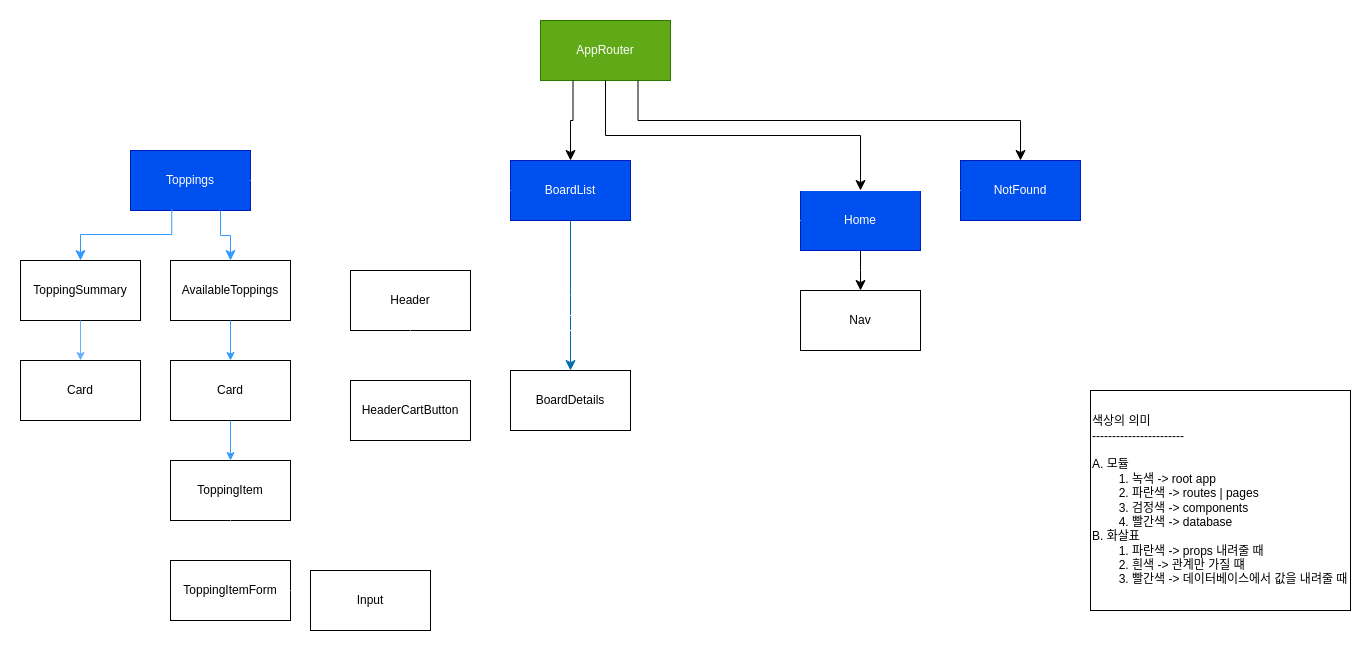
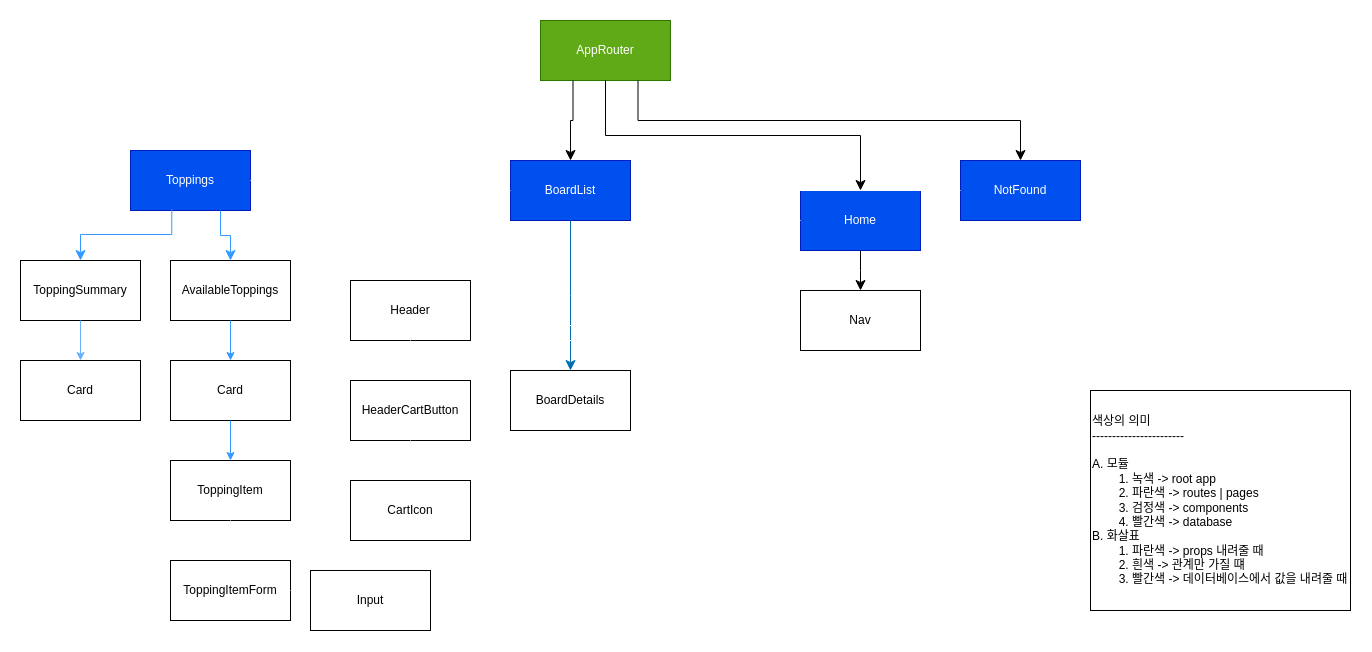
  <mxCell id="0" />
  <mxCell id="1" parent="0" />
  <mxCell id="2" value="AppRouter" style="rounded=0;whiteSpace=wrap;html=1;fillColor=#60a917;fontColor=#ffffff;strokeColor=#2D7600;" parent="1" vertex="1"><mxGeometry x="540" y="20" width="130" height="60" as="geometry" /></mxCell>
  <mxCell id="3" value="Home" style="rounded=0;whiteSpace=wrap;html=1;fillColor=#0050ef;fontColor=#ffffff;strokeColor=#001DBC;" parent="1" vertex="1"><mxGeometry x="800" y="190" width="120" height="60" as="geometry" /></mxCell>
  <mxCell id="4" value="NotFound" style="rounded=0;whiteSpace=wrap;html=1;fillColor=#0050ef;fontColor=#ffffff;strokeColor=#001DBC;" parent="1" vertex="1"><mxGeometry x="960" y="160" width="120" height="60" as="geometry" /></mxCell>
  <mxCell id="5" value="Nav" style="rounded=0;whiteSpace=wrap;html=1;" parent="1" vertex="1"><mxGeometry x="800" y="290" width="120" height="60" as="geometry" /></mxCell>
  <mxCell id="6" value="" style="edgeStyle=elbowEdgeStyle;elbow=vertical;endArrow=classic;html=1;curved=0;rounded=0;endSize=8;startSize=8;exitX=0.5;exitY=1;exitDx=0;exitDy=0;entryX=0.5;entryY=0;entryDx=0;entryDy=0;" parent="1" source="3" target="5" edge="1"><mxGeometry width="50" height="50" relative="1" as="geometry"><mxPoint x="610" y="200" as="sourcePoint" /><mxPoint x="660" y="150" as="targetPoint" /></mxGeometry></mxCell>
  <mxCell id="7" value="" style="edgeStyle=elbowEdgeStyle;elbow=vertical;endArrow=classic;html=1;curved=0;rounded=0;endSize=8;startSize=8;exitX=0.5;exitY=1;exitDx=0;exitDy=0;entryX=0.5;entryY=0;entryDx=0;entryDy=0;" parent="1" source="2" target="3" edge="1"><mxGeometry width="50" height="50" relative="1" as="geometry"><mxPoint x="610" y="200" as="sourcePoint" /><mxPoint x="660" y="150" as="targetPoint" /></mxGeometry></mxCell>
  <mxCell id="8" value="" style="edgeStyle=elbowEdgeStyle;elbow=vertical;endArrow=classic;html=1;curved=0;rounded=0;endSize=8;startSize=8;exitX=0.75;exitY=1;exitDx=0;exitDy=0;entryX=0.5;entryY=0;entryDx=0;entryDy=0;" parent="1" source="2" target="4" edge="1"><mxGeometry width="50" height="50" relative="1" as="geometry"><mxPoint x="610" y="200" as="sourcePoint" /><mxPoint x="660" y="150" as="targetPoint" /></mxGeometry></mxCell>
  <mxCell id="9" value="BoardDetails" style="rounded=0;whiteSpace=wrap;html=1;" parent="1" vertex="1"><mxGeometry x="510" y="370" width="120" height="60" as="geometry" /></mxCell>
  <mxCell id="10" value="BoardList" style="rounded=0;whiteSpace=wrap;html=1;fillColor=#0050ef;fontColor=#ffffff;strokeColor=#001DBC;" parent="1" vertex="1"><mxGeometry x="510" y="160" width="120" height="60" as="geometry" /></mxCell>
  <mxCell id="11" value="" style="edgeStyle=elbowEdgeStyle;elbow=vertical;endArrow=classic;html=1;curved=0;rounded=0;endSize=8;startSize=8;exitX=0.25;exitY=1;exitDx=0;exitDy=0;" parent="1" source="2" target="10" edge="1"><mxGeometry width="50" height="50" relative="1" as="geometry"><mxPoint x="610" y="200" as="sourcePoint" /><mxPoint x="660" y="150" as="targetPoint" /></mxGeometry></mxCell>
  <mxCell id="12" value="" style="edgeStyle=elbowEdgeStyle;elbow=vertical;endArrow=classic;html=1;curved=0;rounded=0;endSize=8;startSize=8;exitX=0.5;exitY=1;exitDx=0;exitDy=0;entryX=0.5;entryY=0;entryDx=0;entryDy=0;fillColor=#1ba1e2;strokeColor=#006EAF;" parent="1" source="10" target="9" edge="1"><mxGeometry width="50" height="50" relative="1" as="geometry"><mxPoint x="610" y="200" as="sourcePoint" /><mxPoint x="660" y="150" as="targetPoint" /></mxGeometry></mxCell>
  <mxCell id="13" value="색상의 의미&lt;br&gt;-----------------------&lt;br&gt;&lt;br&gt;A. 모듈&lt;br&gt;&lt;span style=&quot;white-space: pre;&quot;&gt;&#09;&lt;/span&gt;1. 녹색 -&amp;gt; root app&lt;br&gt;&lt;span style=&quot;white-space: pre;&quot;&gt;&#09;&lt;/span&gt;2. 파란색 -&amp;gt; routes | pages&lt;br&gt;&lt;span style=&quot;white-space: pre;&quot;&gt;&#09;&lt;/span&gt;3. 검정색 -&amp;gt; components&lt;br&gt;&lt;span style=&quot;white-space: pre;&quot;&gt;&#09;&lt;/span&gt;4. 빨간색 -&amp;gt; database&lt;br&gt;B. 화살표&lt;br&gt;&lt;span style=&quot;white-space: pre;&quot;&gt;&#09;&lt;/span&gt;1. 파란색 -&amp;gt; props 내려줄 때&lt;br&gt;&lt;span style=&quot;white-space: pre;&quot;&gt;&#09;&lt;/span&gt;2. 흰색 -&amp;gt; 관계만 가질 떄&lt;br&gt;&lt;span style=&quot;white-space: pre;&quot;&gt;&#09;&lt;/span&gt;3. 빨간색 -&amp;gt; 데이터베이스에서 값을 내려줄 때" style="rounded=0;whiteSpace=wrap;html=1;align=left;" vertex="1" parent="1"><mxGeometry x="1090" y="390" width="260" height="220" as="geometry" /></mxCell>
  <mxCell id="14" value="Toppings" style="rounded=0;whiteSpace=wrap;html=1;fillColor=#0050ef;fontColor=#ffffff;strokeColor=#001DBC;" vertex="1" parent="1"><mxGeometry x="130" y="150" width="120" height="60" as="geometry" /></mxCell>
  <mxCell id="15" value="ToppingSummary" style="rounded=0;whiteSpace=wrap;html=1;" vertex="1" parent="1"><mxGeometry x="20" y="260" width="120" height="60" as="geometry" /></mxCell>
  <mxCell id="16" value="Card" style="rounded=0;whiteSpace=wrap;html=1;" vertex="1" parent="1"><mxGeometry x="20" y="360" width="120" height="60" as="geometry" /></mxCell>
  <mxCell id="17" value="" style="endArrow=classic;html=1;exitX=0.5;exitY=1;exitDx=0;exitDy=0;entryX=0.5;entryY=0;entryDx=0;entryDy=0;fillColor=#0050ef;strokeColor=#66B2FF;" edge="1" parent="1" source="15" target="16"><mxGeometry width="50" height="50" relative="1" as="geometry"><mxPoint x="310" y="210" as="sourcePoint" /><mxPoint x="360" y="160" as="targetPoint" /></mxGeometry></mxCell>
  <mxCell id="18" value="AvailableToppings" style="rounded=0;whiteSpace=wrap;html=1;" vertex="1" parent="1"><mxGeometry x="170" y="260" width="120" height="60" as="geometry" /></mxCell>
  <mxCell id="19" value="ToppingItem" style="rounded=0;whiteSpace=wrap;html=1;" vertex="1" parent="1"><mxGeometry x="170" y="460" width="120" height="60" as="geometry" /></mxCell>
  <mxCell id="20" value="ToppingItemForm" style="rounded=0;whiteSpace=wrap;html=1;" vertex="1" parent="1"><mxGeometry x="170" y="560" width="120" height="60" as="geometry" /></mxCell>
  <mxCell id="21" value="" style="endArrow=classic;html=1;exitX=0.5;exitY=1;exitDx=0;exitDy=0;entryX=0.5;entryY=0;entryDx=0;entryDy=0;strokeColor=#FFFFFF;" edge="1" parent="1" source="19" target="20"><mxGeometry width="50" height="50" relative="1" as="geometry"><mxPoint x="310" y="430" as="sourcePoint" /><mxPoint x="360" y="380" as="targetPoint" /></mxGeometry></mxCell>
  <mxCell id="22" value="Card" style="rounded=0;whiteSpace=wrap;html=1;" vertex="1" parent="1"><mxGeometry x="170" y="360" width="120" height="60" as="geometry" /></mxCell>
  <mxCell id="23" value="" style="endArrow=classic;html=1;exitX=0.5;exitY=1;exitDx=0;exitDy=0;entryX=0.5;entryY=0;entryDx=0;entryDy=0;fillColor=#0050ef;strokeColor=#3399FF;" edge="1" parent="1" source="18" target="22"><mxGeometry width="50" height="50" relative="1" as="geometry"><mxPoint x="310" y="430" as="sourcePoint" /><mxPoint x="360" y="380" as="targetPoint" /></mxGeometry></mxCell>
  <mxCell id="24" value="" style="endArrow=classic;html=1;exitX=0.5;exitY=1;exitDx=0;exitDy=0;entryX=0.5;entryY=0;entryDx=0;entryDy=0;strokeColor=#3399FF;" edge="1" parent="1" source="22" target="19"><mxGeometry width="50" height="50" relative="1" as="geometry"><mxPoint x="310" y="430" as="sourcePoint" /><mxPoint x="360" y="380" as="targetPoint" /></mxGeometry></mxCell>
  <mxCell id="25" value="" style="edgeStyle=elbowEdgeStyle;elbow=vertical;endArrow=classic;html=1;curved=0;rounded=0;endSize=8;startSize=8;strokeColor=#3399FF;exitX=0.75;exitY=1;exitDx=0;exitDy=0;entryX=0.5;entryY=0;entryDx=0;entryDy=0;" edge="1" parent="1" source="14" target="18"><mxGeometry width="50" height="50" relative="1" as="geometry"><mxPoint x="240" y="430" as="sourcePoint" /><mxPoint x="290" y="380" as="targetPoint" /></mxGeometry></mxCell>
  <mxCell id="26" value="" style="edgeStyle=elbowEdgeStyle;elbow=vertical;endArrow=classic;html=1;curved=0;rounded=0;endSize=8;startSize=8;strokeColor=#3399FF;exitX=0.344;exitY=0.978;exitDx=0;exitDy=0;exitPerimeter=0;entryX=0.5;entryY=0;entryDx=0;entryDy=0;" edge="1" parent="1" source="14" target="15"><mxGeometry width="50" height="50" relative="1" as="geometry"><mxPoint x="240" y="430" as="sourcePoint" /><mxPoint x="290" y="380" as="targetPoint" /></mxGeometry></mxCell>
  <mxCell id="27" value="Input" style="rounded=0;whiteSpace=wrap;html=1;" vertex="1" parent="1"><mxGeometry x="310" y="570" width="120" height="60" as="geometry" /></mxCell>
  <mxCell id="28" value="" style="endArrow=classic;html=1;strokeColor=#FFFFFF;exitX=1;exitY=0.5;exitDx=0;exitDy=0;entryX=0;entryY=0.5;entryDx=0;entryDy=0;fillColor=#f5f5f5;" edge="1" parent="1" source="20" target="27"><mxGeometry width="50" height="50" relative="1" as="geometry"><mxPoint x="160" y="510" as="sourcePoint" /><mxPoint x="210" y="460" as="targetPoint" /></mxGeometry></mxCell>
- <mxCell id="29" value="Header" style="rounded=0;whiteSpace=wrap;html=1;" vertex="1" parent="1"><mxGeometry x="350" y="270" width="120" height="60" as="geometry" /></mxCell>
+ <mxCell id="29" value="Header" style="rounded=0;whiteSpace=wrap;html=1;" vertex="1" parent="1"><mxGeometry x="350" y="280" width="120" height="60" as="geometry" /></mxCell>
  <mxCell id="30" value="HeaderCartButton" style="rounded=0;whiteSpace=wrap;html=1;" vertex="1" parent="1"><mxGeometry x="350" y="380" width="120" height="60" as="geometry" /></mxCell>
  <mxCell id="31" value="" style="endArrow=classic;html=1;strokeColor=#FFFFFF;exitX=0.5;exitY=1;exitDx=0;exitDy=0;entryX=0.5;entryY=0;entryDx=0;entryDy=0;" edge="1" parent="1" source="29" target="30"><mxGeometry width="50" height="50" relative="1" as="geometry"><mxPoint x="310" y="330" as="sourcePoint" /><mxPoint x="360" y="280" as="targetPoint" /></mxGeometry></mxCell>
  <mxCell id="32" value="" style="edgeStyle=elbowEdgeStyle;elbow=vertical;endArrow=classic;html=1;curved=0;rounded=0;endSize=8;startSize=8;strokeColor=#FFFFFF;entryX=0.5;entryY=0;entryDx=0;entryDy=0;exitX=0.074;exitY=1.033;exitDx=0;exitDy=0;exitPerimeter=0;" edge="1" parent="1" source="2" target="14"><mxGeometry width="50" height="50" relative="1" as="geometry"><mxPoint x="370" y="330" as="sourcePoint" /><mxPoint x="420" y="280" as="targetPoint" /></mxGeometry></mxCell>
  <mxCell id="33" value="" style="edgeStyle=elbowEdgeStyle;elbow=horizontal;endArrow=classic;html=1;curved=0;rounded=0;endSize=8;startSize=8;strokeColor=#FFFFFF;exitX=1;exitY=0.5;exitDx=0;exitDy=0;entryX=0;entryY=0.5;entryDx=0;entryDy=0;" edge="1" parent="1" source="14" target="29"><mxGeometry width="50" height="50" relative="1" as="geometry"><mxPoint x="590" y="480" as="sourcePoint" /><mxPoint x="640" y="430" as="targetPoint" /></mxGeometry></mxCell>
  <mxCell id="34" value="" style="edgeStyle=elbowEdgeStyle;elbow=horizontal;endArrow=classic;html=1;curved=0;rounded=0;endSize=8;startSize=8;strokeColor=#FFFFFF;exitX=0;exitY=0.5;exitDx=0;exitDy=0;entryX=1;entryY=0.5;entryDx=0;entryDy=0;" edge="1" parent="1" source="10" target="29"><mxGeometry width="50" height="50" relative="1" as="geometry"><mxPoint x="590" y="480" as="sourcePoint" /><mxPoint x="640" y="430" as="targetPoint" /></mxGeometry></mxCell>
  <mxCell id="35" value="" style="edgeStyle=elbowEdgeStyle;elbow=horizontal;endArrow=classic;html=1;curved=0;rounded=0;endSize=8;startSize=8;strokeColor=#FFFFFF;exitX=0;exitY=0.5;exitDx=0;exitDy=0;entryX=1;entryY=0.75;entryDx=0;entryDy=0;" edge="1" parent="1" source="3" target="29"><mxGeometry width="50" height="50" relative="1" as="geometry"><mxPoint x="590" y="480" as="sourcePoint" /><mxPoint x="640" y="430" as="targetPoint" /></mxGeometry></mxCell>
  <mxCell id="36" value="" style="edgeStyle=elbowEdgeStyle;elbow=horizontal;endArrow=classic;html=1;curved=0;rounded=0;endSize=8;startSize=8;strokeColor=#FFFFFF;exitX=0;exitY=0.5;exitDx=0;exitDy=0;entryX=1;entryY=1;entryDx=0;entryDy=0;" edge="1" parent="1" source="4" target="29"><mxGeometry width="50" height="50" relative="1" as="geometry"><mxPoint x="590" y="480" as="sourcePoint" /><mxPoint x="640" y="430" as="targetPoint" /></mxGeometry></mxCell>
+ <mxCell id="37" value="CartIcon" style="whiteSpace=wrap;html=1;" vertex="1" parent="1"><mxGeometry x="350" y="480" width="120" height="60" as="geometry" /></mxCell>
+ <mxCell id="38" value="" style="endArrow=classic;html=1;strokeColor=#FFFFFF;exitX=0.5;exitY=1;exitDx=0;exitDy=0;entryX=0.5;entryY=0;entryDx=0;entryDy=0;" edge="1" parent="1" source="30" target="37"><mxGeometry width="50" height="50" relative="1" as="geometry"><mxPoint x="510" y="440" as="sourcePoint" /><mxPoint x="560" y="390" as="targetPoint" /></mxGeometry></mxCell>
